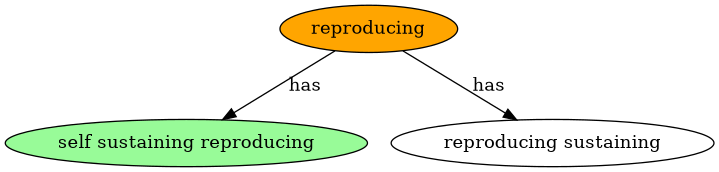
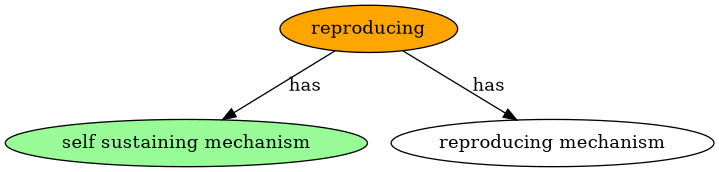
  digraph {
    node [style=filled]
    n1 [fillcolor=orange label=reproducing]
-   "self sustaining mechanism" [fillcolor=palegreen label="self sustaining reproducing"]
-   "reproducing mechanism" [fillcolor=white label="reproducing sustaining"]
+   "self sustaining mechanism" [fillcolor=palegreen]
+   "reproducing mechanism" [fillcolor=white]
    n1 -> "self sustaining mechanism" [label=has]
    n1 -> "reproducing mechanism" [label=has]
  }
